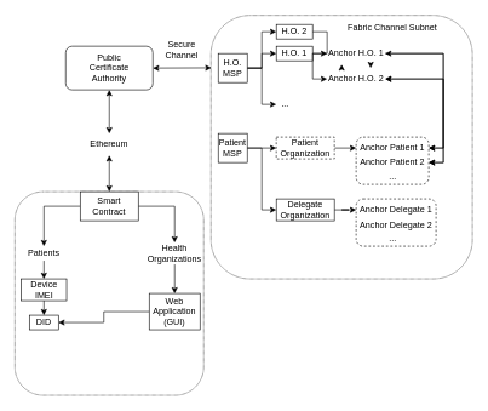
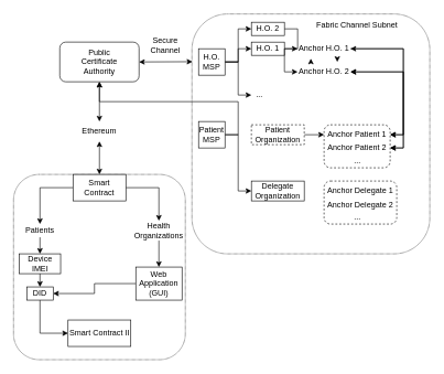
  <mxCell id="0" />
  <mxCell id="1" parent="0" />
  <mxCell id="2" value="Public&lt;br&gt;Certificate&lt;br&gt;Authority" style="rounded=1;whiteSpace=wrap;html=1;" parent="1" vertex="1"><mxGeometry x="90" y="63" width="120" height="60" as="geometry" /></mxCell>
  <mxCell id="3" value="" style="endArrow=classic;startArrow=classic;html=1;rounded=0;exitX=1;exitY=0.5;exitDx=0;exitDy=0;entryX=0.002;entryY=0.199;entryDx=0;entryDy=0;entryPerimeter=0;" parent="1" source="2" edge="1" target="24"><mxGeometry width="50" height="50" relative="1" as="geometry"><mxPoint x="340" y="233" as="sourcePoint" /><mxPoint x="290" y="158" as="targetPoint" /></mxGeometry></mxCell>
  <mxCell id="4" value="Secure Channel" style="text;strokeColor=none;align=center;fillColor=none;html=1;verticalAlign=middle;whiteSpace=wrap;rounded=0;" parent="1" vertex="1"><mxGeometry x="220" y="53" width="60" height="30" as="geometry" /></mxCell>
  <mxCell id="5" value="" style="endArrow=classic;startArrow=classic;html=1;rounded=0;entryX=0.5;entryY=1;entryDx=0;entryDy=0;" parent="1" target="2" edge="1"><mxGeometry width="50" height="50" relative="1" as="geometry"><mxPoint x="150" y="183" as="sourcePoint" /><mxPoint x="175" y="153" as="targetPoint" /></mxGeometry></mxCell>
  <mxCell id="6" value="Ethereum" style="text;strokeColor=none;align=center;fillColor=none;html=1;verticalAlign=middle;whiteSpace=wrap;rounded=0;" parent="1" vertex="1"><mxGeometry x="120" y="183" width="60" height="30" as="geometry" /></mxCell>
  <mxCell id="7" value="" style="endArrow=classic;startArrow=classic;html=1;rounded=0;entryX=0.5;entryY=1;entryDx=0;entryDy=0;" parent="1" target="6" edge="1"><mxGeometry width="50" height="50" relative="1" as="geometry"><mxPoint x="150" y="263" as="sourcePoint" /><mxPoint x="150" y="223" as="targetPoint" /></mxGeometry></mxCell>
  <mxCell id="8" value="" style="rounded=1;whiteSpace=wrap;html=1;dashed=1;dashPattern=1 1;" parent="1" vertex="1"><mxGeometry x="20" y="263" width="260" height="280" as="geometry" /></mxCell>
  <mxCell id="9" style="edgeStyle=orthogonalEdgeStyle;rounded=0;orthogonalLoop=1;jettySize=auto;html=1;exitX=0.5;exitY=1;exitDx=0;exitDy=0;entryX=0.5;entryY=0;entryDx=0;entryDy=0;" edge="1" parent="1" source="10" target="19"><mxGeometry relative="1" as="geometry" /></mxCell>
  <mxCell id="10" value="Patients" style="text;strokeColor=none;align=center;fillColor=none;html=1;verticalAlign=middle;whiteSpace=wrap;rounded=0;" parent="1" vertex="1"><mxGeometry x="30" y="338" width="60" height="20" as="geometry" /></mxCell>
  <mxCell id="11" style="edgeStyle=orthogonalEdgeStyle;rounded=0;orthogonalLoop=1;jettySize=auto;html=1;exitX=0.5;exitY=1;exitDx=0;exitDy=0;entryX=0.5;entryY=0;entryDx=0;entryDy=0;" edge="1" parent="1" source="12" target="17"><mxGeometry relative="1" as="geometry" /></mxCell>
  <mxCell id="12" value="Health Organizations" style="text;strokeColor=none;align=center;fillColor=none;html=1;verticalAlign=middle;whiteSpace=wrap;rounded=0;" parent="1" vertex="1"><mxGeometry x="210" y="333" width="60" height="30" as="geometry" /></mxCell>
  <mxCell id="13" style="edgeStyle=orthogonalEdgeStyle;rounded=0;orthogonalLoop=1;jettySize=auto;html=1;exitX=0;exitY=0.5;exitDx=0;exitDy=0;entryX=0.5;entryY=0;entryDx=0;entryDy=0;" edge="1" parent="1" source="15" target="10"><mxGeometry relative="1" as="geometry" /></mxCell>
  <mxCell id="14" style="edgeStyle=orthogonalEdgeStyle;rounded=0;orthogonalLoop=1;jettySize=auto;html=1;exitX=1;exitY=0.5;exitDx=0;exitDy=0;entryX=0.5;entryY=0;entryDx=0;entryDy=0;" edge="1" parent="1" source="15" target="12"><mxGeometry relative="1" as="geometry" /></mxCell>
  <mxCell id="15" value="Smart Contract" style="rounded=0;whiteSpace=wrap;html=1;" parent="1" vertex="1"><mxGeometry x="110" y="263" width="80" height="40" as="geometry" /></mxCell>
  <mxCell id="16" style="edgeStyle=orthogonalEdgeStyle;rounded=0;orthogonalLoop=1;jettySize=auto;html=1;exitX=0;exitY=0.5;exitDx=0;exitDy=0;entryX=1;entryY=0.5;entryDx=0;entryDy=0;" edge="1" parent="1" source="17" target="21"><mxGeometry relative="1" as="geometry" /></mxCell>
  <mxCell id="17" value="Web Application&lt;br&gt;(GUI)" style="rounded=0;whiteSpace=wrap;html=1;" parent="1" vertex="1"><mxGeometry x="205" y="403" width="70" height="50" as="geometry" /></mxCell>
  <mxCell id="18" style="edgeStyle=orthogonalEdgeStyle;rounded=0;orthogonalLoop=1;jettySize=auto;html=1;exitX=0.5;exitY=1;exitDx=0;exitDy=0;entryX=0.5;entryY=0;entryDx=0;entryDy=0;" edge="1" parent="1" source="19" target="21"><mxGeometry relative="1" as="geometry" /></mxCell>
  <mxCell id="19" value="Device IMEI" style="rounded=0;whiteSpace=wrap;html=1;" vertex="1" parent="1"><mxGeometry x="28.75" y="383" width="62.5" height="30" as="geometry" /></mxCell>
+ <mxCell id="20" style="edgeStyle=orthogonalEdgeStyle;rounded=0;orthogonalLoop=1;jettySize=auto;html=1;exitX=0.5;exitY=1;exitDx=0;exitDy=0;entryX=0;entryY=0.5;entryDx=0;entryDy=0;" edge="1" parent="1" source="21" target="22"><mxGeometry relative="1" as="geometry" /></mxCell>
  <mxCell id="21" value="DID" style="rounded=0;whiteSpace=wrap;html=1;" vertex="1" parent="1"><mxGeometry x="40" y="433" width="40" height="20" as="geometry" /></mxCell>
+ <mxCell id="22" value="Smart Contract II" style="rounded=0;whiteSpace=wrap;html=1;" vertex="1" parent="1"><mxGeometry x="102.5" y="483" width="95" height="40" as="geometry" /></mxCell>
  <mxCell id="23" value="" style="whiteSpace=wrap;html=1;aspect=fixed;" vertex="1" parent="1"><mxGeometry x="330" y="83" width="40" height="40" as="geometry" /></mxCell>
  <mxCell id="24" value="" style="rounded=1;whiteSpace=wrap;html=1;dashed=1;dashPattern=1 1;" vertex="1" parent="1"><mxGeometry x="290" y="20.5" width="360" height="362.5" as="geometry" /></mxCell>
  <mxCell id="25" value="Fabric Channel Subnet" style="text;strokeColor=none;align=center;fillColor=none;html=1;verticalAlign=middle;whiteSpace=wrap;rounded=0;" vertex="1" parent="1"><mxGeometry x="470" y="23" width="140" height="30" as="geometry" /></mxCell>
  <mxCell id="26" style="edgeStyle=orthogonalEdgeStyle;rounded=0;orthogonalLoop=1;jettySize=auto;html=1;exitX=1;exitY=0.5;exitDx=0;exitDy=0;entryX=0;entryY=0.5;entryDx=0;entryDy=0;" edge="1" parent="1" source="29" target="31"><mxGeometry relative="1" as="geometry" /></mxCell>
  <mxCell id="27" style="edgeStyle=orthogonalEdgeStyle;rounded=0;orthogonalLoop=1;jettySize=auto;html=1;exitX=1;exitY=0.5;exitDx=0;exitDy=0;entryX=0;entryY=0.5;entryDx=0;entryDy=0;" edge="1" parent="1" source="29" target="33"><mxGeometry relative="1" as="geometry" /></mxCell>
  <mxCell id="28" style="edgeStyle=orthogonalEdgeStyle;rounded=0;orthogonalLoop=1;jettySize=auto;html=1;exitX=1;exitY=0.5;exitDx=0;exitDy=0;entryX=0;entryY=0.5;entryDx=0;entryDy=0;" edge="1" parent="1" source="29" target="53"><mxGeometry relative="1" as="geometry" /></mxCell>
  <mxCell id="29" value="H.O.&lt;br&gt;MSP" style="whiteSpace=wrap;html=1;aspect=fixed;" vertex="1" parent="1"><mxGeometry x="300" y="73" width="40" height="40" as="geometry" /></mxCell>
  <mxCell id="30" style="edgeStyle=orthogonalEdgeStyle;rounded=0;orthogonalLoop=1;jettySize=auto;html=1;exitX=1;exitY=0.5;exitDx=0;exitDy=0;entryX=0;entryY=0.5;entryDx=0;entryDy=0;" edge="1" parent="1" source="31" target="36"><mxGeometry relative="1" as="geometry" /></mxCell>
  <mxCell id="31" value="H.O. 1" style="rounded=0;whiteSpace=wrap;html=1;" vertex="1" parent="1"><mxGeometry x="380" y="63" width="50" height="20" as="geometry" /></mxCell>
  <mxCell id="32" style="edgeStyle=orthogonalEdgeStyle;rounded=0;orthogonalLoop=1;jettySize=auto;html=1;exitX=1;exitY=0.5;exitDx=0;exitDy=0;entryX=0;entryY=0.5;entryDx=0;entryDy=0;" edge="1" parent="1" source="33" target="40"><mxGeometry relative="1" as="geometry" /></mxCell>
  <mxCell id="33" value="H.O. 2" style="rounded=0;whiteSpace=wrap;html=1;" vertex="1" parent="1"><mxGeometry x="380" y="33" width="50" height="20" as="geometry" /></mxCell>
  <mxCell id="34" style="edgeStyle=orthogonalEdgeStyle;rounded=0;orthogonalLoop=1;jettySize=auto;html=1;exitX=0.75;exitY=1;exitDx=0;exitDy=0;entryX=0.75;entryY=0;entryDx=0;entryDy=0;" edge="1" parent="1" source="36" target="40"><mxGeometry relative="1" as="geometry" /></mxCell>
  <mxCell id="35" style="edgeStyle=orthogonalEdgeStyle;rounded=0;orthogonalLoop=1;jettySize=auto;html=1;exitX=1;exitY=0.5;exitDx=0;exitDy=0;entryX=1;entryY=0.5;entryDx=0;entryDy=0;" edge="1" parent="1" source="36" target="50"><mxGeometry relative="1" as="geometry" /></mxCell>
  <mxCell id="36" value="Anchor H.O. 1" style="text;strokeColor=none;align=center;fillColor=none;html=1;verticalAlign=middle;whiteSpace=wrap;rounded=0;" vertex="1" parent="1"><mxGeometry x="450" y="58" width="80" height="30" as="geometry" /></mxCell>
  <mxCell id="37" style="edgeStyle=orthogonalEdgeStyle;rounded=0;orthogonalLoop=1;jettySize=auto;html=1;exitX=1;exitY=0.5;exitDx=0;exitDy=0;entryX=1;entryY=0.5;entryDx=0;entryDy=0;startArrow=classic;startFill=1;" edge="1" parent="1" source="36" target="48"><mxGeometry relative="1" as="geometry" /></mxCell>
  <mxCell id="38" style="edgeStyle=orthogonalEdgeStyle;rounded=0;orthogonalLoop=1;jettySize=auto;html=1;exitX=0.25;exitY=0;exitDx=0;exitDy=0;entryX=0.25;entryY=1;entryDx=0;entryDy=0;" edge="1" parent="1" source="40" target="36"><mxGeometry relative="1" as="geometry" /></mxCell>
  <mxCell id="39" style="edgeStyle=orthogonalEdgeStyle;rounded=0;orthogonalLoop=1;jettySize=auto;html=1;exitX=1;exitY=0.5;exitDx=0;exitDy=0;entryX=1;entryY=0.5;entryDx=0;entryDy=0;startArrow=classic;startFill=1;" edge="1" parent="1" source="40" target="50"><mxGeometry relative="1" as="geometry" /></mxCell>
  <mxCell id="40" value="Anchor H.O. 2" style="text;strokeColor=none;align=center;fillColor=none;html=1;verticalAlign=middle;whiteSpace=wrap;rounded=0;" vertex="1" parent="1"><mxGeometry x="450" y="93" width="80" height="30" as="geometry" /></mxCell>
  <mxCell id="41" style="edgeStyle=orthogonalEdgeStyle;rounded=0;orthogonalLoop=1;jettySize=auto;html=1;exitX=1;exitY=0.5;exitDx=0;exitDy=0;entryX=1;entryY=0.5;entryDx=0;entryDy=0;startArrow=classic;startFill=1;" edge="1" parent="1" source="40" target="48"><mxGeometry relative="1" as="geometry" /></mxCell>
- <mxCell id="42" style="edgeStyle=orthogonalEdgeStyle;rounded=0;orthogonalLoop=1;jettySize=auto;html=1;exitX=1;exitY=0.5;exitDx=0;exitDy=0;entryX=0;entryY=0.5;entryDx=0;entryDy=0;" edge="1" parent="1" source="44" target="46"><mxGeometry relative="1" as="geometry" /></mxCell>
+ <mxCell id="42" style="edgeStyle=orthogonalEdgeStyle;rounded=0;orthogonalLoop=1;jettySize=auto;html=1;exitX=1;exitY=0.5;exitDx=0;exitDy=0;" edge="1" parent="1" source="44" target="2"><mxGeometry relative="1" as="geometry" /></mxCell>
  <mxCell id="43" style="edgeStyle=orthogonalEdgeStyle;rounded=0;orthogonalLoop=1;jettySize=auto;html=1;exitX=1;exitY=0.5;exitDx=0;exitDy=0;entryX=0;entryY=0.5;entryDx=0;entryDy=0;" edge="1" parent="1" source="44" target="52"><mxGeometry relative="1" as="geometry" /></mxCell>
  <mxCell id="44" value="Patient&lt;br&gt;MSP" style="whiteSpace=wrap;html=1;aspect=fixed;" vertex="1" parent="1"><mxGeometry x="300" y="183" width="40" height="40" as="geometry" /></mxCell>
  <mxCell id="45" style="edgeStyle=orthogonalEdgeStyle;rounded=0;orthogonalLoop=1;jettySize=auto;html=1;exitX=1;exitY=0.5;exitDx=0;exitDy=0;entryX=0;entryY=0.5;entryDx=0;entryDy=0;" edge="1" parent="1" source="46" target="48"><mxGeometry relative="1" as="geometry" /></mxCell>
  <mxCell id="46" value="Patient Organization" style="rounded=0;whiteSpace=wrap;html=1;dashed=1;" vertex="1" parent="1"><mxGeometry x="380" y="188" width="80" height="30" as="geometry" /></mxCell>
  <mxCell id="47" value="" style="rounded=1;whiteSpace=wrap;html=1;dashed=1;" vertex="1" parent="1"><mxGeometry x="490" y="188" width="100" height="65" as="geometry" /></mxCell>
  <mxCell id="48" value="Anchor Patient 1" style="text;strokeColor=none;align=center;fillColor=none;html=1;verticalAlign=middle;whiteSpace=wrap;rounded=0;" vertex="1" parent="1"><mxGeometry x="490" y="188" width="100" height="30" as="geometry" /></mxCell>
  <mxCell id="49" value="..." style="text;strokeColor=none;align=center;fillColor=none;html=1;verticalAlign=middle;whiteSpace=wrap;rounded=0;" vertex="1" parent="1"><mxGeometry x="527.5" y="233" width="25" height="20" as="geometry" /></mxCell>
  <mxCell id="50" value="Anchor Patient 2" style="text;strokeColor=none;align=center;fillColor=none;html=1;verticalAlign=middle;whiteSpace=wrap;rounded=0;" vertex="1" parent="1"><mxGeometry x="490" y="208" width="100" height="30" as="geometry" /></mxCell>
- <mxCell id="51" style="edgeStyle=orthogonalEdgeStyle;rounded=0;orthogonalLoop=1;jettySize=auto;html=1;exitX=1;exitY=0.5;exitDx=0;exitDy=0;" edge="1" parent="1" source="52" target="55"><mxGeometry relative="1" as="geometry" /></mxCell>
  <mxCell id="52" value="Delegate Organization" style="rounded=0;whiteSpace=wrap;html=1;" vertex="1" parent="1"><mxGeometry x="380" y="273" width="80" height="30" as="geometry" /></mxCell>
  <mxCell id="53" value="..." style="text;strokeColor=none;align=center;fillColor=none;html=1;verticalAlign=middle;whiteSpace=wrap;rounded=0;" vertex="1" parent="1"><mxGeometry x="380" y="133" width="25" height="20" as="geometry" /></mxCell>
  <mxCell id="54" value="" style="rounded=1;whiteSpace=wrap;html=1;dashed=1;" vertex="1" parent="1"><mxGeometry x="490" y="273" width="110" height="65" as="geometry" /></mxCell>
  <mxCell id="55" value="Anchor Delegate 1" style="text;strokeColor=none;align=center;fillColor=none;html=1;verticalAlign=middle;whiteSpace=wrap;rounded=0;" vertex="1" parent="1"><mxGeometry x="490" y="273" width="110" height="30" as="geometry" /></mxCell>
  <mxCell id="56" value="Anchor Delegate 2" style="text;strokeColor=none;align=center;fillColor=none;html=1;verticalAlign=middle;whiteSpace=wrap;rounded=0;" vertex="1" parent="1"><mxGeometry x="490" y="294.5" width="110" height="30" as="geometry" /></mxCell>
  <mxCell id="57" value="..." style="text;strokeColor=none;align=center;fillColor=none;html=1;verticalAlign=middle;whiteSpace=wrap;rounded=0;" vertex="1" parent="1"><mxGeometry x="527.5" y="318" width="25" height="20" as="geometry" /></mxCell>
